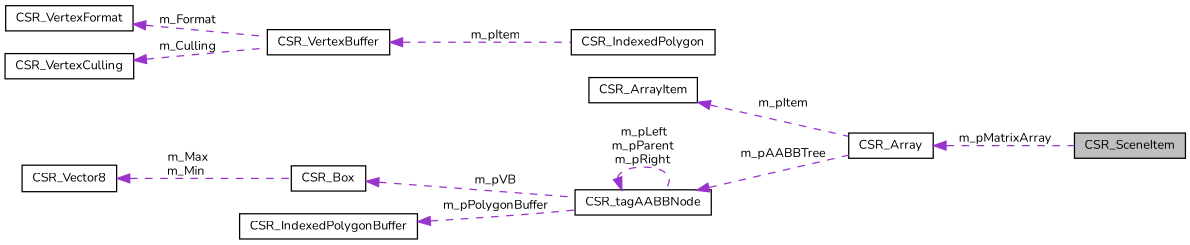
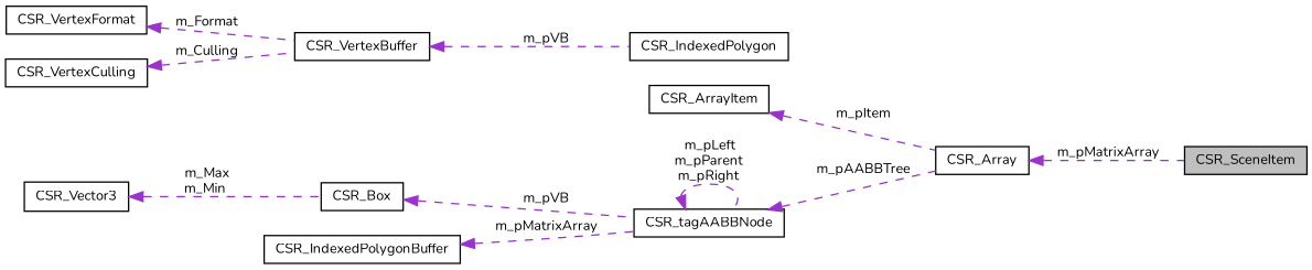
  digraph {
    fontname=Nunito
    rankdir=LR
    node [color=black fillcolor=white fontname=Nunito fontsize=10 shape=record style=filled]
    edge [color=darkorchid3 dir=back fontname=Nunito fontsize=10 labelfontname=Helvetica labelfontsize=10 style=dashed]
    n1 [fillcolor=grey75 fontcolor=black height=0.2 label=CSR_SceneItem width=0.4]
    n2 [height=0.2 label=CSR_Array width=0.4]
    n3 [height=0.2 label=CSR_ArrayItem width=0.4]
    n4 [height=0.2 label=CSR_tagAABBNode width=0.4]
    n5 [height=0.2 label=CSR_Box width=0.4]
-   n6 [height=0.2 label=CSR_Vector8 width=0.4]
+   n6 [height=0.2 label=CSR_Vector3 width=0.4]
    n7 [height=0.2 label=CSR_IndexedPolygonBuffer width=0.4]
    n8 [height=0.2 label=CSR_IndexedPolygon width=0.4]
    n9 [height=0.2 label=CSR_VertexBuffer width=0.4]
    n10 [height=0.2 label=CSR_VertexFormat width=0.4]
    n11 [height=0.2 label=CSR_VertexCulling width=0.4]
    n2 -> n1 [label=" m_pMatrixArray"]
    n3 -> n2 [label=" m_pItem"]
    n4 -> n2 [label=" m_pAABBTree"]
    n4 -> n4 [label=" m_pLeft\nm_pParent\nm_pRight"]
    n5 -> n4 [label=" m_pVB"]
    n6 -> n5 [label=" m_Max\nm_Min"]
-   n7 -> n4 [label=" m_pPolygonBuffer"]
-   n9 -> n8 [label=" m_pItem"]
+   n7 -> n4 [label=" m_pMatrixArray"]
+   n9 -> n8 [label=" m_pVB"]
    n10 -> n9 [label=" m_Format"]
    n11 -> n9 [label=" m_Culling"]
  }
